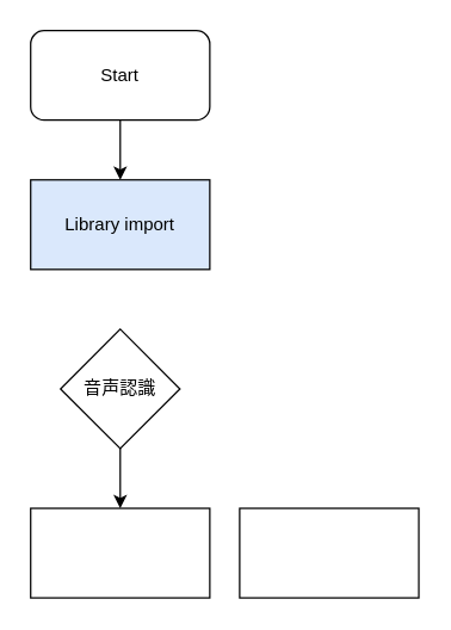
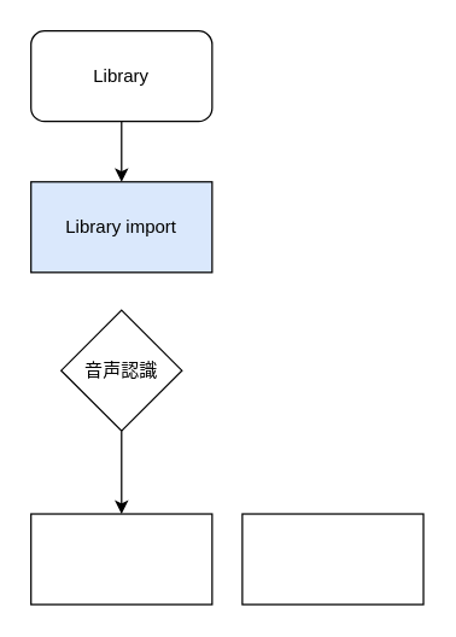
  <mxCell id="0" />
  <mxCell id="1" parent="0" />
  <mxCell id="2" value="" style="edgeStyle=orthogonalEdgeStyle;rounded=0;orthogonalLoop=1;jettySize=auto;html=1;" edge="1" parent="1" source="3" target="8"><mxGeometry relative="1" as="geometry" /></mxCell>
- <mxCell id="3" value="音声認識" style="rhombus;whiteSpace=wrap;html=1;" vertex="1" parent="1"><mxGeometry x="40" y="220" width="80" height="80" as="geometry" /></mxCell>
+ <mxCell id="3" value="音声認識" style="rhombus;whiteSpace=wrap;html=1;" vertex="1" parent="1"><mxGeometry x="40" y="205" width="80" height="80" as="geometry" /></mxCell>
  <mxCell id="4" value="" style="edgeStyle=orthogonalEdgeStyle;rounded=0;orthogonalLoop=1;jettySize=auto;html=1;" edge="1" parent="1" source="5" target="6"><mxGeometry relative="1" as="geometry" /></mxCell>
- <mxCell id="5" value="Start" style="rounded=1;whiteSpace=wrap;html=1;" vertex="1" parent="1"><mxGeometry x="20" y="20" width="120" height="60" as="geometry" /></mxCell>
+ <mxCell id="5" value="Library" style="rounded=1;whiteSpace=wrap;html=1;" vertex="1" parent="1"><mxGeometry x="20" y="20" width="120" height="60" as="geometry" /></mxCell>
  <mxCell id="6" value="Library import" style="rounded=0;whiteSpace=wrap;html=1;fillColor=#dae8fc;" vertex="1" parent="1"><mxGeometry x="20" y="120" width="120" height="60" as="geometry" /></mxCell>
  <mxCell id="7" value="" style="rounded=0;whiteSpace=wrap;html=1;" vertex="1" parent="1"><mxGeometry x="160" y="340" width="120" height="60" as="geometry" /></mxCell>
  <mxCell id="8" value="" style="rounded=0;whiteSpace=wrap;html=1;" vertex="1" parent="1"><mxGeometry x="20" y="340" width="120" height="60" as="geometry" /></mxCell>
